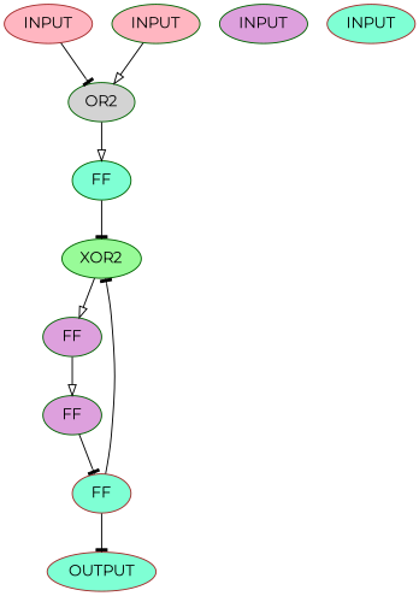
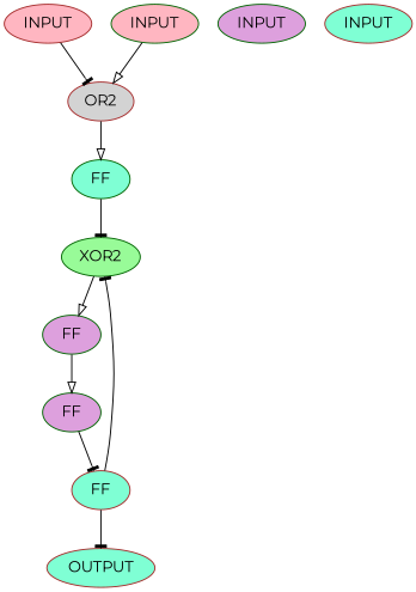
  digraph {
    fontname=Montserrat
    node [style=filled fillcolor=aquamarine color=darkgreen fontname=Montserrat]
    edge [arrowhead=tee fontname=Montserrat]
    n1 [label=INPUT fillcolor=lightpink color=brown]
-   n2 [label=OR2 fillcolor=lightgrey]
+   n2 [label=OR2 fillcolor=lightgrey color=brown]
    n3 [label=INPUT fillcolor=lightpink]
    n4 [label=INPUT fillcolor=plum]
    n5 [label=INPUT color=brown]
    n6 [clk=clk d=INIT_VALUE label=FF reset=RESET_FF]
    n7 [label=XOR2 fillcolor=palegreen]
    n8 [clk=clk d=GATE label=FF reset=RESET_FF fillcolor=plum]
    n9 [clk=clk d=Q2 label=FF reset=RESET_FF fillcolor=plum]
    n10 [clk=clk d=Q3 label=FF reset=RESET_FF color=brown]
    n11 [label=OUTPUT color=brown]
    n1 -> n2
    n2 -> n6 [arrowhead=onormal]
    n3 -> n2 [arrowhead=onormal]
    n6 -> n7
    n7 -> n8 [arrowhead=onormal]
    n8 -> n9 [arrowhead=onormal]
    n9 -> n10
    n10 -> n7
    n10 -> n11
  }
